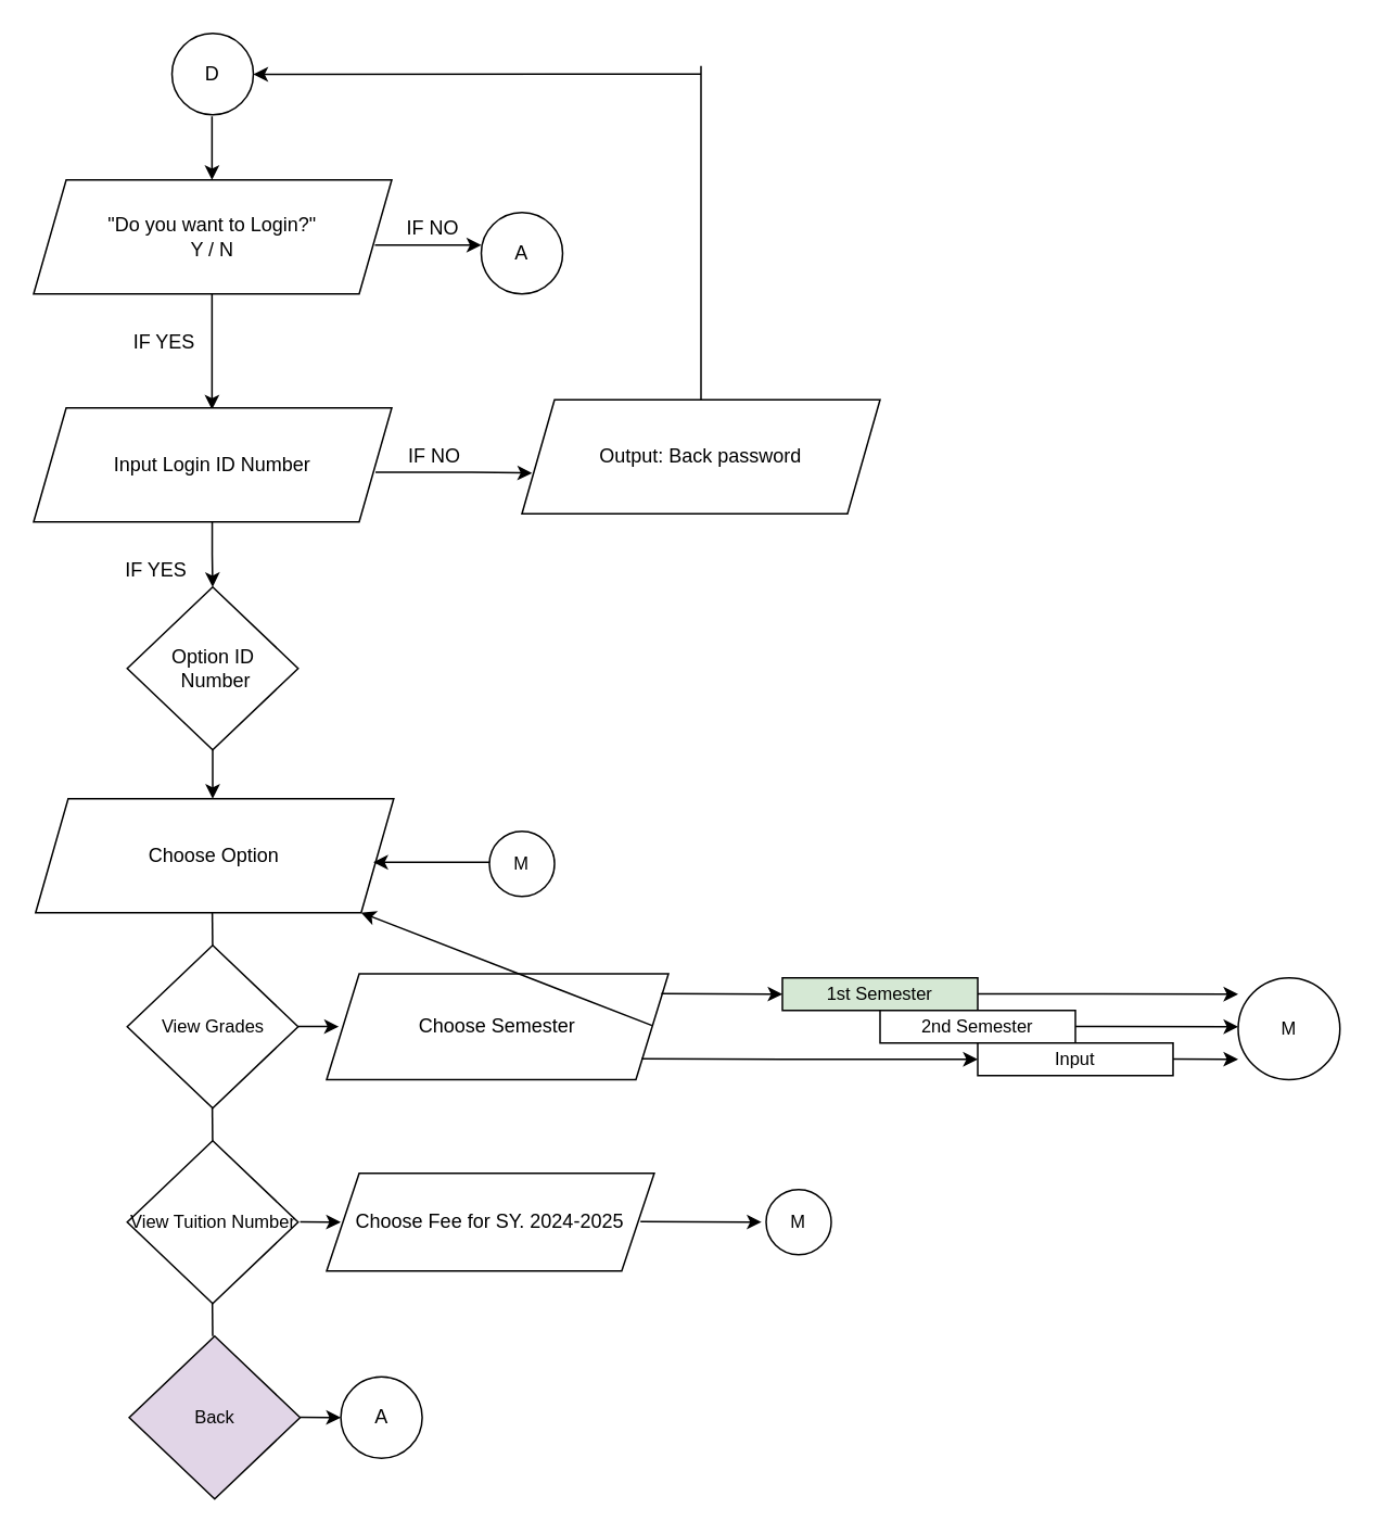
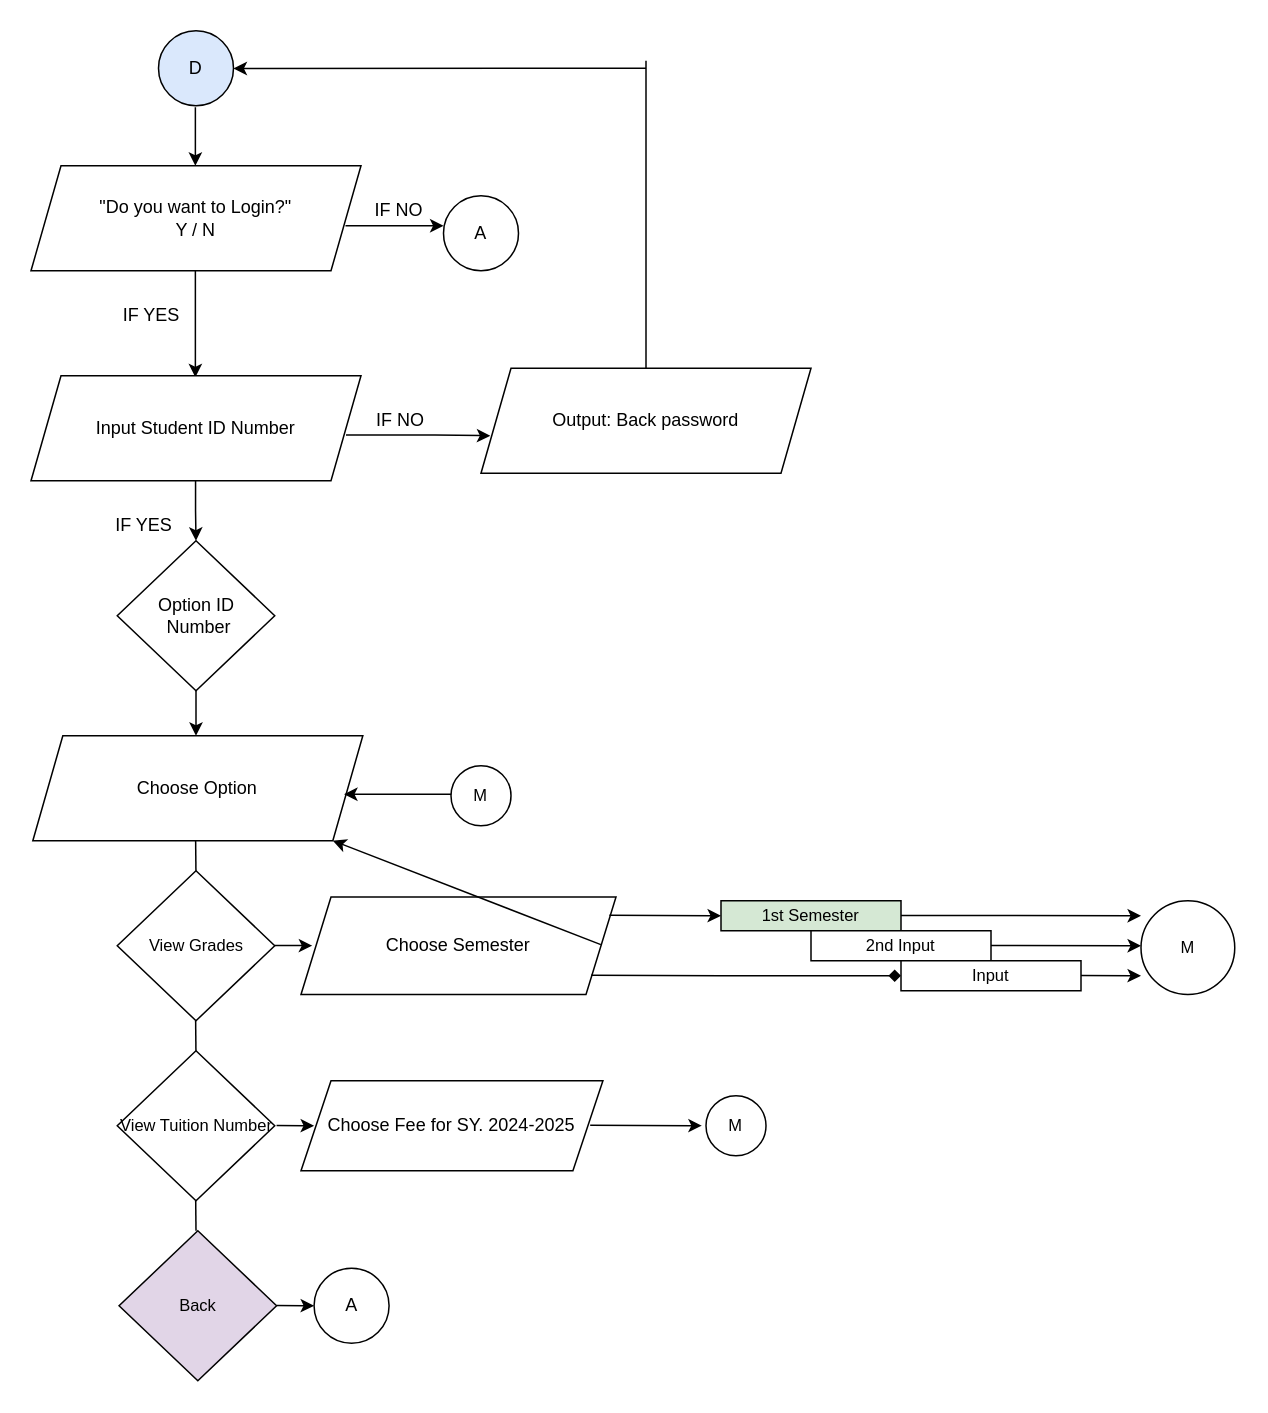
  <mxCell id="0" />
  <mxCell id="1" parent="0" />
- <mxCell id="2" value="D" style="ellipse;whiteSpace=wrap;html=1;aspect=fixed;" parent="1" vertex="1"><mxGeometry x="105" y="20" width="50" height="50" as="geometry" /></mxCell>
+ <mxCell id="2" value="D" style="ellipse;whiteSpace=wrap;html=1;aspect=fixed;fillColor=#dae8fc;" parent="1" vertex="1"><mxGeometry x="105" y="20" width="50" height="50" as="geometry" /></mxCell>
  <mxCell id="3" value="&quot;Do you want to Login?&quot;&lt;br&gt;Y / N" style="shape=parallelogram;perimeter=parallelogramPerimeter;whiteSpace=wrap;html=1;fixedSize=1;" parent="1" vertex="1"><mxGeometry x="20" y="110" width="220" height="70" as="geometry" /></mxCell>
  <mxCell id="4" style="edgeStyle=orthogonalEdgeStyle;rounded=0;orthogonalLoop=1;jettySize=auto;html=1;entryX=0.5;entryY=0;entryDx=0;entryDy=0;" parent="1" edge="1"><mxGeometry relative="1" as="geometry"><mxPoint x="129.58" y="110" as="targetPoint" /><mxPoint x="129.58" y="71" as="sourcePoint" /></mxGeometry></mxCell>
  <mxCell id="5" style="edgeStyle=orthogonalEdgeStyle;rounded=0;orthogonalLoop=1;jettySize=auto;html=1;" parent="1" edge="1"><mxGeometry relative="1" as="geometry"><mxPoint x="129.58" y="251" as="targetPoint" /><mxPoint x="129.58" y="180" as="sourcePoint" /></mxGeometry></mxCell>
  <mxCell id="6" value="IF NO" style="text;html=1;align=center;verticalAlign=middle;resizable=0;points=[];autosize=1;strokeColor=none;fillColor=none;" parent="1" vertex="1"><mxGeometry x="240" y="130" width="50" height="20" as="geometry" /></mxCell>
  <mxCell id="7" value="IF YES" style="text;html=1;align=center;verticalAlign=middle;resizable=0;points=[];autosize=1;strokeColor=none;fillColor=none;" parent="1" vertex="1"><mxGeometry x="75" y="200" width="50" height="20" as="geometry" /></mxCell>
  <mxCell id="8" value="" style="endArrow=classic;html=1;rounded=0;exitX=0.953;exitY=0.571;exitDx=0;exitDy=0;exitPerimeter=0;" parent="1" source="3" edge="1"><mxGeometry width="50" height="50" relative="1" as="geometry"><mxPoint x="235" y="150" as="sourcePoint" /><mxPoint x="295" y="150" as="targetPoint" /></mxGeometry></mxCell>
  <mxCell id="9" value="A" style="ellipse;whiteSpace=wrap;html=1;aspect=fixed;" parent="1" vertex="1"><mxGeometry x="295" y="130" width="50" height="50" as="geometry" /></mxCell>
- <mxCell id="10" value="Input Login ID Number" style="shape=parallelogram;perimeter=parallelogramPerimeter;whiteSpace=wrap;html=1;fixedSize=1;" parent="1" vertex="1"><mxGeometry x="20" y="250" width="220" height="70" as="geometry" /></mxCell>
+ <mxCell id="10" value="Input Student ID Number" style="shape=parallelogram;perimeter=parallelogramPerimeter;whiteSpace=wrap;html=1;fixedSize=1;" parent="1" vertex="1"><mxGeometry x="20" y="250" width="220" height="70" as="geometry" /></mxCell>
  <mxCell id="11" style="edgeStyle=orthogonalEdgeStyle;rounded=0;orthogonalLoop=1;jettySize=auto;html=1;exitX=0.949;exitY=0.636;exitDx=0;exitDy=0;exitPerimeter=0;" parent="1" edge="1"><mxGeometry relative="1" as="geometry"><mxPoint x="230" y="289.52" as="sourcePoint" /><mxPoint x="326.22" y="290" as="targetPoint" /><Array as="points"><mxPoint x="289.22" y="290" /><mxPoint x="336.22" y="290" /></Array></mxGeometry></mxCell>
  <mxCell id="12" value="Output: Back password" style="shape=parallelogram;perimeter=parallelogramPerimeter;whiteSpace=wrap;html=1;fixedSize=1;" parent="1" vertex="1"><mxGeometry x="320" y="245" width="220" height="70" as="geometry" /></mxCell>
  <mxCell id="13" value="IF NO" style="text;html=1;align=center;verticalAlign=middle;resizable=0;points=[];autosize=1;strokeColor=none;fillColor=none;" parent="1" vertex="1"><mxGeometry x="241.22" y="270" width="50" height="20" as="geometry" /></mxCell>
  <mxCell id="14" style="edgeStyle=orthogonalEdgeStyle;rounded=0;orthogonalLoop=1;jettySize=auto;html=1;endArrow=none;endFill=0;" parent="1" source="12" edge="1"><mxGeometry relative="1" as="geometry"><mxPoint x="430" y="40" as="targetPoint" /><mxPoint x="435" y="250" as="sourcePoint" /><Array as="points"><mxPoint x="430" y="40" /></Array></mxGeometry></mxCell>
  <mxCell id="15" value="" style="endArrow=classic;html=1;rounded=0;entryX=1;entryY=0.5;entryDx=0;entryDy=0;" parent="1" edge="1"><mxGeometry width="50" height="50" relative="1" as="geometry"><mxPoint x="430" y="45" as="sourcePoint" /><mxPoint x="155" y="45.18" as="targetPoint" /></mxGeometry></mxCell>
  <mxCell id="16" style="edgeStyle=orthogonalEdgeStyle;rounded=0;orthogonalLoop=1;jettySize=auto;html=1;" parent="1" edge="1"><mxGeometry relative="1" as="geometry"><mxPoint x="130" y="490" as="targetPoint" /><mxPoint x="130" y="460" as="sourcePoint" /></mxGeometry></mxCell>
  <mxCell id="17" value="Option ID&lt;br&gt;&amp;nbsp;Number" style="rhombus;whiteSpace=wrap;html=1;" parent="1" vertex="1"><mxGeometry x="77.5" y="360" width="105" height="100" as="geometry" /></mxCell>
  <mxCell id="18" style="edgeStyle=orthogonalEdgeStyle;rounded=0;orthogonalLoop=1;jettySize=auto;html=1;" parent="1" edge="1"><mxGeometry relative="1" as="geometry"><mxPoint x="130" y="360" as="targetPoint" /><mxPoint x="129.71" y="320" as="sourcePoint" /><Array as="points"><mxPoint x="130" y="340" /><mxPoint x="130" y="340" /></Array></mxGeometry></mxCell>
  <mxCell id="19" value="IF YES" style="text;html=1;align=center;verticalAlign=middle;resizable=0;points=[];autosize=1;strokeColor=none;fillColor=none;" parent="1" vertex="1"><mxGeometry x="70" y="340" width="50" height="20" as="geometry" /></mxCell>
  <mxCell id="20" value="Choose Option" style="shape=parallelogram;perimeter=parallelogramPerimeter;whiteSpace=wrap;html=1;fixedSize=1;" parent="1" vertex="1"><mxGeometry x="21.22" y="490" width="220" height="70" as="geometry" /></mxCell>
  <mxCell id="21" value="&lt;font style=&quot;font-size: 11px&quot;&gt;View Grades&lt;/font&gt;" style="rhombus;whiteSpace=wrap;html=1;" parent="1" vertex="1"><mxGeometry x="77.5" y="580" width="105" height="100" as="geometry" /></mxCell>
  <mxCell id="22" value="&lt;font style=&quot;font-size: 11px&quot;&gt;View Tuition Number&lt;/font&gt;" style="rhombus;whiteSpace=wrap;html=1;" parent="1" vertex="1"><mxGeometry x="77.5" y="700" width="105" height="100" as="geometry" /></mxCell>
  <mxCell id="23" style="edgeStyle=orthogonalEdgeStyle;rounded=0;orthogonalLoop=1;jettySize=auto;html=1;endArrow=none;endFill=0;" parent="1" edge="1"><mxGeometry relative="1" as="geometry"><mxPoint x="129.96" y="700" as="targetPoint" /><mxPoint x="129.76" y="680" as="sourcePoint" /></mxGeometry></mxCell>
  <mxCell id="24" style="edgeStyle=orthogonalEdgeStyle;rounded=0;orthogonalLoop=1;jettySize=auto;html=1;endArrow=none;endFill=0;" parent="1" edge="1"><mxGeometry relative="1" as="geometry"><mxPoint x="129.96" y="580" as="targetPoint" /><mxPoint x="129.76" y="560" as="sourcePoint" /></mxGeometry></mxCell>
  <mxCell id="25" value="&lt;font style=&quot;font-size: 11px&quot;&gt;Back&lt;br&gt;&lt;/font&gt;" style="rhombus;whiteSpace=wrap;html=1;fillColor=#e1d5e7;" parent="1" vertex="1"><mxGeometry x="78.72" y="820" width="105" height="100" as="geometry" /></mxCell>
  <mxCell id="26" style="edgeStyle=orthogonalEdgeStyle;rounded=0;orthogonalLoop=1;jettySize=auto;html=1;endArrow=none;endFill=0;" parent="1" edge="1"><mxGeometry relative="1" as="geometry"><mxPoint x="130" y="820" as="targetPoint" /><mxPoint x="129.8" y="800" as="sourcePoint" /></mxGeometry></mxCell>
  <mxCell id="27" value="" style="endArrow=classic;html=1;rounded=0;fontSize=8;" parent="1" edge="1"><mxGeometry width="50" height="50" relative="1" as="geometry"><mxPoint x="183.72" y="869.8" as="sourcePoint" /><mxPoint x="208.72" y="870" as="targetPoint" /></mxGeometry></mxCell>
  <mxCell id="28" value="A" style="ellipse;whiteSpace=wrap;html=1;aspect=fixed;" parent="1" vertex="1"><mxGeometry x="208.72" y="845" width="50" height="50" as="geometry" /></mxCell>
  <mxCell id="29" value="Choose Fee for SY. 2024-2025" style="shape=parallelogram;perimeter=parallelogramPerimeter;whiteSpace=wrap;html=1;fixedSize=1;" parent="1" vertex="1"><mxGeometry x="200" y="720" width="201.28" height="60" as="geometry" /></mxCell>
  <mxCell id="30" value="" style="endArrow=classic;html=1;rounded=0;fontSize=8;" parent="1" edge="1"><mxGeometry width="50" height="50" relative="1" as="geometry"><mxPoint x="183.72" y="749.8" as="sourcePoint" /><mxPoint x="208.72" y="750" as="targetPoint" /></mxGeometry></mxCell>
  <mxCell id="31" value="Choose Semester" style="shape=parallelogram;perimeter=parallelogramPerimeter;whiteSpace=wrap;html=1;fixedSize=1;" parent="1" vertex="1"><mxGeometry x="200" y="597.5" width="210" height="65" as="geometry" /></mxCell>
  <mxCell id="32" value="" style="endArrow=classic;html=1;rounded=0;fontSize=8;" parent="1" edge="1"><mxGeometry width="50" height="50" relative="1" as="geometry"><mxPoint x="182.5" y="629.76" as="sourcePoint" /><mxPoint x="207.5" y="629.96" as="targetPoint" /></mxGeometry></mxCell>
  <mxCell id="33" value="" style="endArrow=classic;html=1;rounded=0;fontSize=11;exitX=0.979;exitY=0.188;exitDx=0;exitDy=0;exitPerimeter=0;" parent="1" source="31" edge="1"><mxGeometry width="50" height="50" relative="1" as="geometry"><mxPoint x="410" y="610" as="sourcePoint" /><mxPoint x="480" y="610" as="targetPoint" /></mxGeometry></mxCell>
  <mxCell id="34" value="" style="endArrow=classic;html=1;rounded=0;fontSize=11;exitX=0.952;exitY=0.489;exitDx=0;exitDy=0;exitPerimeter=0;" parent="1" source="31" target="20" edge="1"><mxGeometry width="50" height="50" relative="1" as="geometry"><mxPoint x="402" y="640" as="sourcePoint" /><mxPoint x="540" y="639.76" as="targetPoint" /></mxGeometry></mxCell>
  <mxCell id="35" value="&lt;font style=&quot;font-size: 11px&quot;&gt;1st Semester&lt;/font&gt;" style="rounded=0;whiteSpace=wrap;html=1;fillColor=#d5e8d4;" parent="1" vertex="1"><mxGeometry x="480" y="600" width="120" height="20" as="geometry" /></mxCell>
- <mxCell id="36" value="&lt;font style=&quot;font-size: 11px&quot;&gt;2nd Semester&lt;/font&gt;" style="rounded=0;whiteSpace=wrap;html=1;" parent="1" vertex="1"><mxGeometry x="540" y="620" width="120" height="20" as="geometry" /></mxCell>
- <mxCell id="37" value="" style="endArrow=classic;html=1;rounded=0;fontSize=11;exitX=0.921;exitY=0.803;exitDx=0;exitDy=0;exitPerimeter=0;entryX=0;entryY=0.5;entryDx=0;entryDy=0;" parent="1" source="31" target="38" edge="1"><mxGeometry width="50" height="50" relative="1" as="geometry"><mxPoint x="410" y="660" as="sourcePoint" /><mxPoint x="570" y="650" as="targetPoint" /><Array as="points"><mxPoint x="480" y="650" /></Array></mxGeometry></mxCell>
+ <mxCell id="36" value="&lt;font style=&quot;font-size: 11px&quot;&gt;2nd Input&lt;/font&gt;" style="rounded=0;whiteSpace=wrap;html=1;" parent="1" vertex="1"><mxGeometry x="540" y="620" width="120" height="20" as="geometry" /></mxCell>
+ <mxCell id="37" value="" style="endArrow=diamond;html=1;rounded=0;fontSize=11;exitX=0.921;exitY=0.803;exitDx=0;exitDy=0;exitPerimeter=0;entryX=0;entryY=0.5;entryDx=0;entryDy=0;" parent="1" source="31" target="38" edge="1"><mxGeometry width="50" height="50" relative="1" as="geometry"><mxPoint x="410" y="660" as="sourcePoint" /><mxPoint x="570" y="650" as="targetPoint" /><Array as="points"><mxPoint x="480" y="650" /></Array></mxGeometry></mxCell>
  <mxCell id="38" value="&lt;font style=&quot;font-size: 11px&quot;&gt;Input&lt;/font&gt;" style="rounded=0;whiteSpace=wrap;html=1;" parent="1" vertex="1"><mxGeometry x="600" y="640" width="120" height="20" as="geometry" /></mxCell>
  <mxCell id="39" value="" style="endArrow=classic;html=1;rounded=0;fontSize=11;" parent="1" edge="1"><mxGeometry width="50" height="50" relative="1" as="geometry"><mxPoint x="303.72" y="529" as="sourcePoint" /><mxPoint x="228.72" y="529" as="targetPoint" /></mxGeometry></mxCell>
  <mxCell id="40" value="M" style="ellipse;whiteSpace=wrap;html=1;aspect=fixed;fontSize=11;" parent="1" vertex="1"><mxGeometry x="300" y="510" width="40" height="40" as="geometry" /></mxCell>
  <mxCell id="41" value="" style="endArrow=classic;html=1;rounded=0;fontSize=11;exitX=0.979;exitY=0.188;exitDx=0;exitDy=0;exitPerimeter=0;" parent="1" edge="1"><mxGeometry width="50" height="50" relative="1" as="geometry"><mxPoint x="600" y="609.8" as="sourcePoint" /><mxPoint x="760" y="610" as="targetPoint" /></mxGeometry></mxCell>
  <mxCell id="42" value="" style="endArrow=classic;html=1;rounded=0;fontSize=11;exitX=0.979;exitY=0.188;exitDx=0;exitDy=0;exitPerimeter=0;" parent="1" edge="1"><mxGeometry width="50" height="50" relative="1" as="geometry"><mxPoint x="660" y="629.8" as="sourcePoint" /><mxPoint x="760" y="630" as="targetPoint" /></mxGeometry></mxCell>
  <mxCell id="43" value="" style="endArrow=classic;html=1;rounded=0;fontSize=11;exitX=0.979;exitY=0.188;exitDx=0;exitDy=0;exitPerimeter=0;" parent="1" edge="1"><mxGeometry width="50" height="50" relative="1" as="geometry"><mxPoint x="720" y="649.8" as="sourcePoint" /><mxPoint x="760" y="650" as="targetPoint" /></mxGeometry></mxCell>
  <mxCell id="44" value="M" style="ellipse;whiteSpace=wrap;html=1;aspect=fixed;fontSize=11;" parent="1" vertex="1"><mxGeometry x="760" y="600" width="62.5" height="62.5" as="geometry" /></mxCell>
  <mxCell id="45" value="" style="endArrow=classic;html=1;rounded=0;fontSize=11;exitX=0.979;exitY=0.188;exitDx=0;exitDy=0;exitPerimeter=0;" parent="1" edge="1"><mxGeometry width="50" height="50" relative="1" as="geometry"><mxPoint x="392.79" y="749.66" as="sourcePoint" /><mxPoint x="467.2" y="749.94" as="targetPoint" /></mxGeometry></mxCell>
  <mxCell id="46" value="M" style="ellipse;whiteSpace=wrap;html=1;aspect=fixed;fontSize=11;" parent="1" vertex="1"><mxGeometry x="470" y="730" width="40" height="40" as="geometry" /></mxCell>
